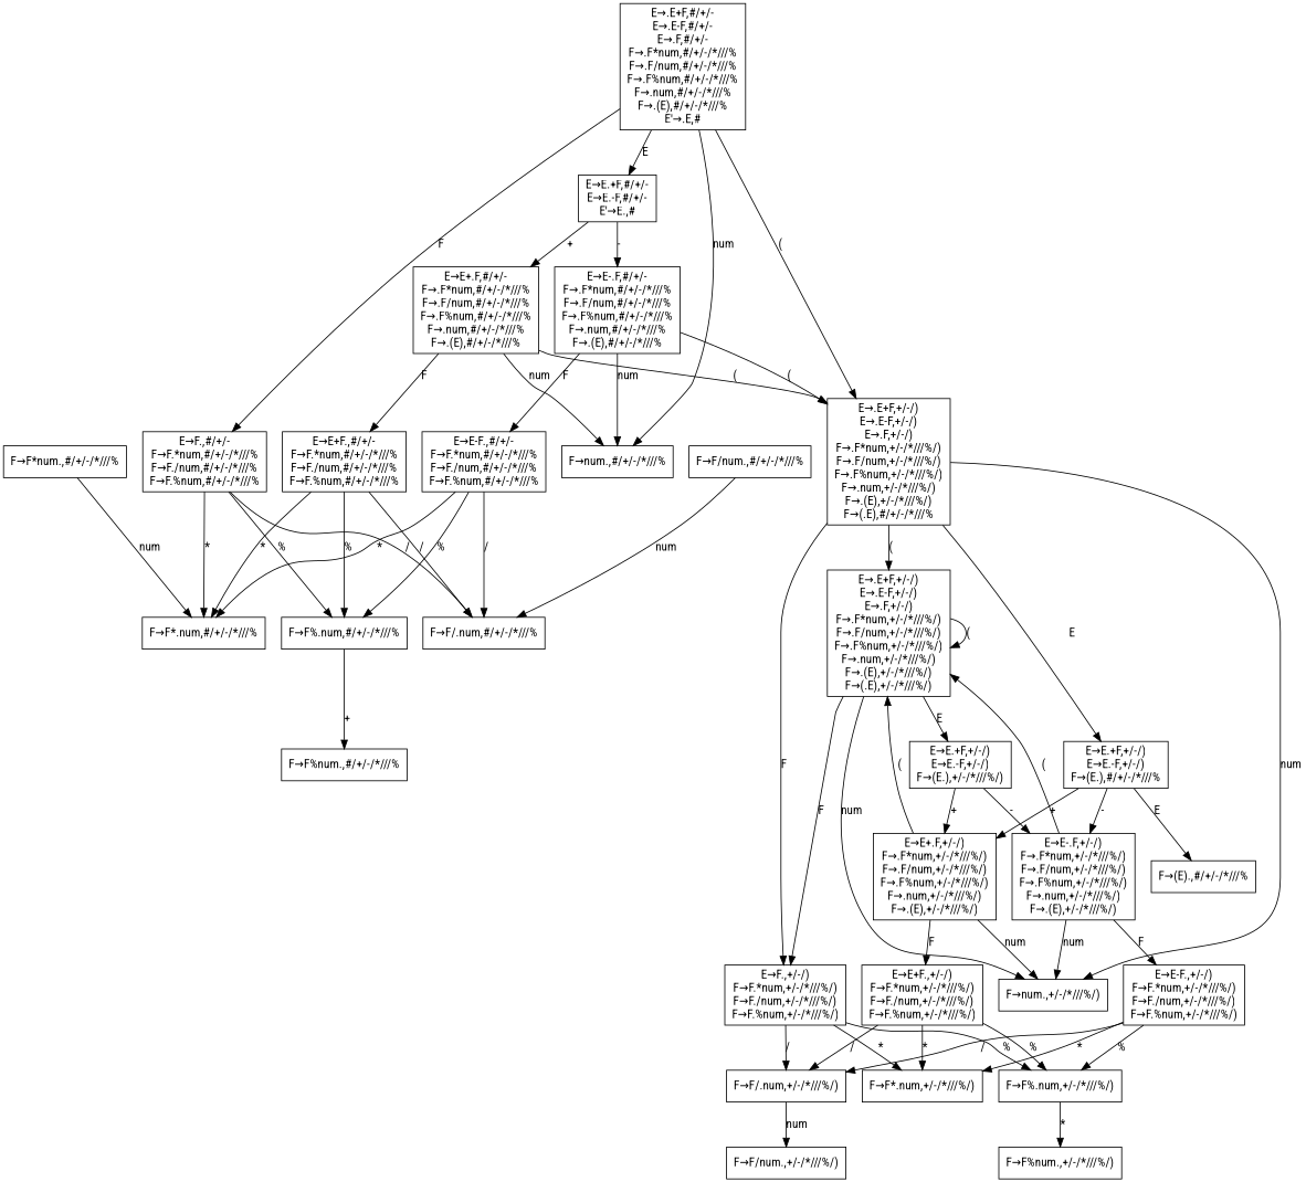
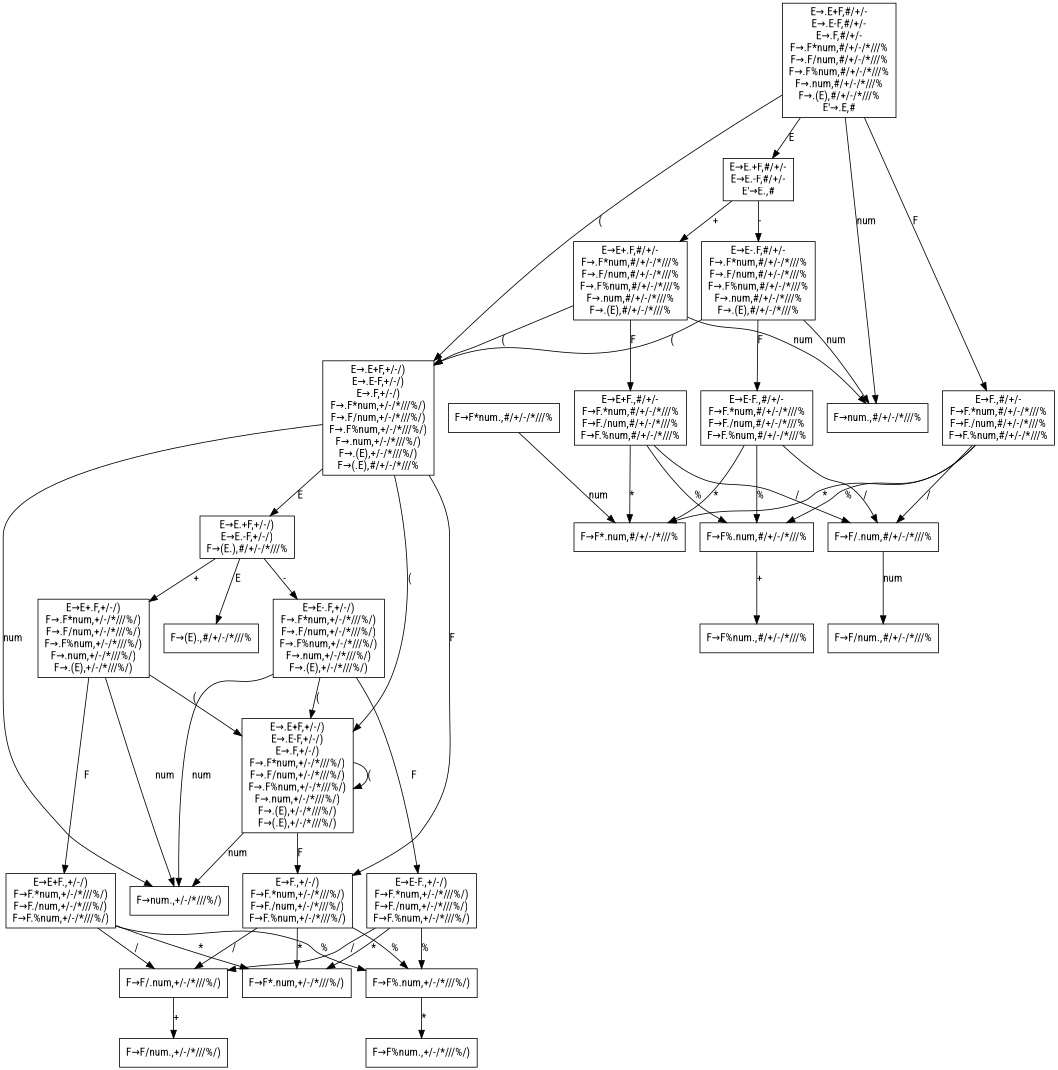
  digraph {
    fontname="Roboto Condensed"
    node [fontname="Roboto Condensed" shape=box]
    edge [fontname="Roboto Condensed"]
    n1 [label="E→.E+F,#/+/-\nE→.E-F,#/+/-\nE→.F,#/+/-\nF→.F*num,#/+/-/*///%\nF→.F/num,#/+/-/*///%\nF→.F%num,#/+/-/*///%\nF→.num,#/+/-/*///%\nF→.(E),#/+/-/*///%\nE'→.E,#"]
    n2 [label="E→F.,#/+/-\nF→F.*num,#/+/-/*///%\nF→F./num,#/+/-/*///%\nF→F.%num,#/+/-/*///%"]
    n3 [label="E→.E+F,+/-/)\nE→.E-F,+/-/)\nE→.F,+/-/)\nF→.F*num,+/-/*///%/)\nF→.F/num,+/-/*///%/)\nF→.F%num,+/-/*///%/)\nF→.num,+/-/*///%/)\nF→.(E),+/-/*///%/)\nF→(.E),#/+/-/*///%"]
    n4 [label="F→num.,#/+/-/*///%"]
    n5 [label="E→E.+F,#/+/-\nE→E.-F,#/+/-\nE'→E.,#"]
    n6 [label="F→F*.num,#/+/-/*///%"]
    n7 [label="F→F/.num,#/+/-/*///%"]
    n8 [label="F→F%.num,#/+/-/*///%"]
    n9 [label="E→.E+F,+/-/)\nE→.E-F,+/-/)\nE→.F,+/-/)\nF→.F*num,+/-/*///%/)\nF→.F/num,+/-/*///%/)\nF→.F%num,+/-/*///%/)\nF→.num,+/-/*///%/)\nF→.(E),+/-/*///%/)\nF→(.E),+/-/*///%/)"]
    n10 [label="E→E.+F,+/-/)\nE→E.-F,+/-/)\nF→(E.),#/+/-/*///%"]
    n11 [label="F→num.,+/-/*///%/)"]
    n12 [label="E→F.,+/-/)\nF→F.*num,+/-/*///%/)\nF→F./num,+/-/*///%/)\nF→F.%num,+/-/*///%/)"]
    n13 [label="E→E+.F,#/+/-\nF→.F*num,#/+/-/*///%\nF→.F/num,#/+/-/*///%\nF→.F%num,#/+/-/*///%\nF→.num,#/+/-/*///%\nF→.(E),#/+/-/*///%"]
    n14 [label="E→E-.F,#/+/-\nF→.F*num,#/+/-/*///%\nF→.F/num,#/+/-/*///%\nF→.F%num,#/+/-/*///%\nF→.num,#/+/-/*///%\nF→.(E),#/+/-/*///%"]
    n15 [label="F→F/num.,#/+/-/*///%"]
    n16 [label="F→F%num.,#/+/-/*///%"]
-   n17 [label="E→E.+F,+/-/)\nE→E.-F,+/-/)\nF→(E.),+/-/*///%/)"]
    n18 [label="F→(E).,#/+/-/*///%"]
    n19 [label="E→E+.F,+/-/)\nF→.F*num,+/-/*///%/)\nF→.F/num,+/-/*///%/)\nF→.F%num,+/-/*///%/)\nF→.num,+/-/*///%/)\nF→.(E),+/-/*///%/)"]
    n20 [label="E→E-.F,+/-/)\nF→.F*num,+/-/*///%/)\nF→.F/num,+/-/*///%/)\nF→.F%num,+/-/*///%/)\nF→.num,+/-/*///%/)\nF→.(E),+/-/*///%/)"]
    n21 [label="F→F/.num,+/-/*///%/)"]
    n22 [label="F→F*.num,+/-/*///%/)"]
    n23 [label="F→F%.num,+/-/*///%/)"]
    n24 [label="E→E+F.,#/+/-\nF→F.*num,#/+/-/*///%\nF→F./num,#/+/-/*///%\nF→F.%num,#/+/-/*///%"]
    n25 [label="E→E-F.,#/+/-\nF→F.*num,#/+/-/*///%\nF→F./num,#/+/-/*///%\nF→F.%num,#/+/-/*///%"]
    n26 [label="F→F*num.,#/+/-/*///%"]
    n27 [label="E→E+F.,+/-/)\nF→F.*num,+/-/*///%/)\nF→F./num,+/-/*///%/)\nF→F.%num,+/-/*///%/)"]
    n28 [label="E→E-F.,+/-/)\nF→F.*num,+/-/*///%/)\nF→F./num,+/-/*///%/)\nF→F.%num,+/-/*///%/)"]
    n29 [label="F→F/num.,+/-/*///%/)"]
    n30 [label="F→F%num.,+/-/*///%/)"]
    n1 -> n2 [label=F]
    n1 -> n3 [label="("]
    n1 -> n4 [label=num]
    n1 -> n5 [label=E]
    n2 -> n6 [label="*"]
    n2 -> n7 [label="/"]
    n2 -> n8 [label="%"]
    n3 -> n9 [label="("]
    n3 -> n10 [label=E]
    n3 -> n11 [label=num]
    n3 -> n12 [label=F]
    n5 -> n13 [label="+"]
    n5 -> n14 [label="-"]
-   n15 -> n7 [label=num]
+   n7 -> n15 [label=num]
    n8 -> n16 [label="+"]
    n9 -> n9 [label="("]
    n9 -> n11 [label=num]
    n9 -> n12 [label=F]
-   n9 -> n17 [label=E]
    n10 -> n18 [label=E]
    n10 -> n19 [label="+"]
    n10 -> n20 [label="-"]
    n12 -> n21 [label="/"]
    n12 -> n22 [label="*"]
    n12 -> n23 [label="%"]
    n13 -> n3 [label="("]
    n13 -> n4 [label=num]
    n13 -> n24 [label=F]
    n14 -> n3 [label="("]
    n14 -> n4 [label=num]
    n14 -> n25 [label=F]
-   n17 -> n19 [label="+"]
-   n17 -> n20 [label="-"]
    n19 -> n9 [label="("]
    n19 -> n11 [label=num]
    n19 -> n27 [label=F]
    n20 -> n9 [label="("]
    n20 -> n11 [label=num]
    n20 -> n28 [label=F]
-   n21 -> n29 [label=num]
+   n21 -> n29 [label="+"]
    n23 -> n30 [label="*"]
    n24 -> n6 [label="*"]
    n24 -> n7 [label="/"]
    n24 -> n8 [label="%"]
    n25 -> n6 [label="*"]
    n25 -> n7 [label="/"]
    n25 -> n8 [label="%"]
    n26 -> n6 [label=num]
    n27 -> n21 [label="/"]
    n27 -> n22 [label="*"]
    n27 -> n23 [label="%"]
    n28 -> n21 [label="/"]
    n28 -> n22 [label="*"]
    n28 -> n23 [label="%"]
  }
